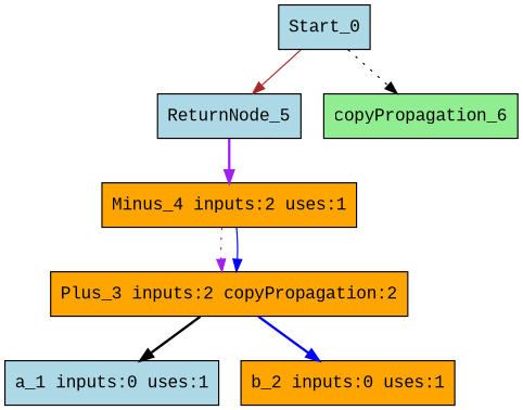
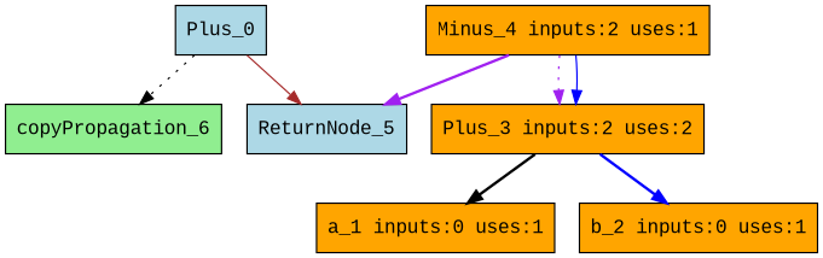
  digraph {
    fontname="Liberation Mono"
    node [color=black fillcolor=orange fontname="Liberation Mono" shape=box style=filled]
    edge [color=black fontname="Liberation Mono" style=bold]
-   n1 [fillcolor=lightblue label=Start_0]
+   n1 [fillcolor=lightblue label=Plus_0]
    n2 [fillcolor=lightblue label=ReturnNode_5]
    n3 [fillcolor=lightgreen label=copyPropagation_6]
    n4 [label="Minus_4 inputs:2 uses:1"]
-   n5 [fillcolor=lightblue label="a_1 inputs:0 uses:1"]
+   n5 [label="a_1 inputs:0 uses:1"]
    n6 [label="b_2 inputs:0 uses:1"]
-   n7 [label="Plus_3 inputs:2 copyPropagation:2"]
+   n7 [label="Plus_3 inputs:2 uses:2"]
    n1 -> n2 [color=brown style=solid]
    n1 -> n3 [style=dotted]
-   n2 -> n4 [color=purple]
+   n4 -> n2 [color=purple]
    n4 -> n7 [color=purple style=dotted]
    n4 -> n7 [color=blue style=solid]
    n7 -> n5
    n7 -> n6 [color=blue]
  }
